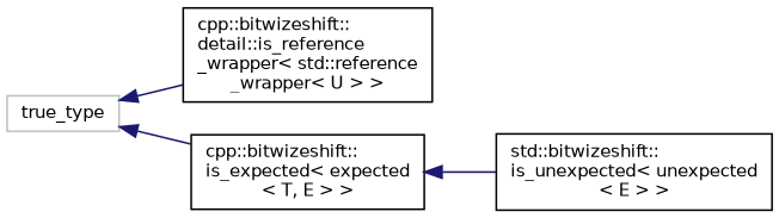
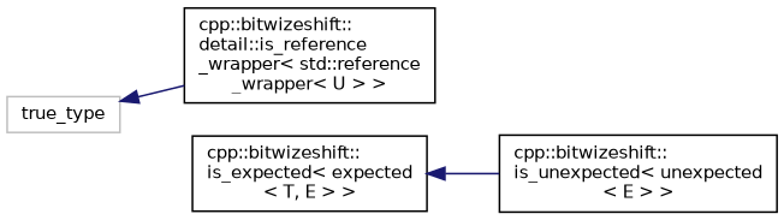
  digraph {
    rankdir=LR
    node [color=black fillcolor=white fontname=Helvetica fontsize=10 shape=record style=filled]
    edge [color=midnightblue dir=back fontname=Helvetica fontsize=10 labelfontname=Helvetica labelfontsize=10 style=solid]
    n1 [color=grey75 height=0.2 label=true_type width=0.4]
    n2 [height=0.2 label="cpp::bitwizeshift::\ldetail::is_reference\l_wrapper\< std::reference\l_wrapper\< U \> \>" width=0.4]
    n3 [height=0.2 label="cpp::bitwizeshift::\lis_expected\< expected\l\< T, E \> \>" width=0.4]
-   n4 [height=0.2 label="std::bitwizeshift::\lis_unexpected\< unexpected\l\< E \> \>" width=0.4]
+   n4 [height=0.2 label="cpp::bitwizeshift::\lis_unexpected\< unexpected\l\< E \> \>" width=0.4]
    n1 -> n2
-   n1 -> n3
    n3 -> n4
  }
